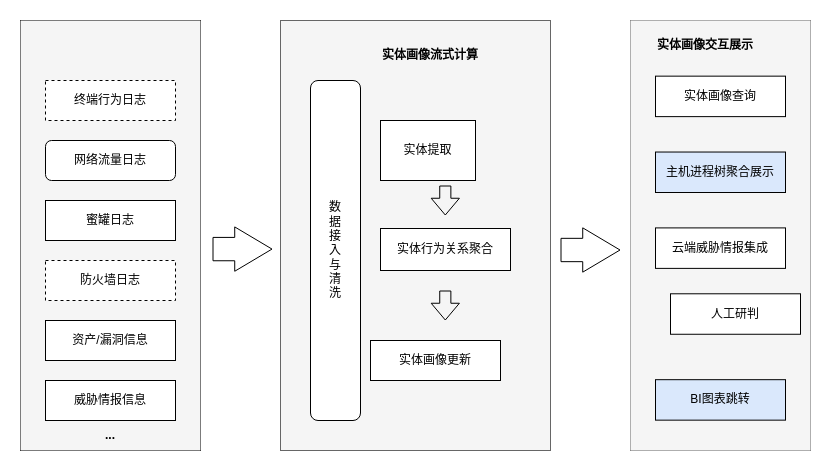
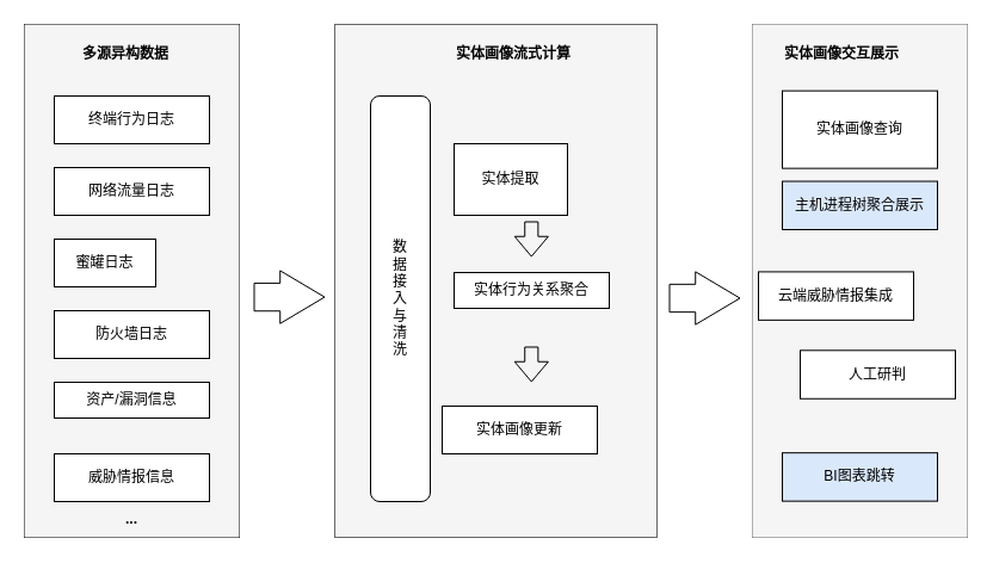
  <mxCell id="0" />
  <mxCell id="1" parent="0" />
  <mxCell id="2" value="" style="rounded=0;whiteSpace=wrap;html=1;fillColor=#f5f5f5;fontColor=#333333;strokeColor=#666666;" vertex="1" parent="1"><mxGeometry x="280" y="20" width="270" height="430" as="geometry" /></mxCell>
- <mxCell id="3" value="实体画像流式计算" style="text;html=1;strokeColor=none;fillColor=none;align=center;verticalAlign=middle;whiteSpace=wrap;rounded=0;fontStyle=1" vertex="1" parent="1"><mxGeometry x="365" y="40" width="130" height="30" as="geometry" /></mxCell>
+ <mxCell id="3" value="实体画像流式计算" style="text;html=1;strokeColor=none;fillColor=none;align=center;verticalAlign=middle;whiteSpace=wrap;rounded=0;fontStyle=1" vertex="1" parent="1"><mxGeometry x="365" y="30" width="130" height="30" as="geometry" /></mxCell>
  <mxCell id="4" value="数&lt;br&gt;据&lt;br&gt;接&lt;br&gt;入&lt;br&gt;与&lt;br&gt;清&lt;br&gt;洗" style="html=1;whiteSpace=wrap;horizontal=1;gradientColor=none;strokeColor=default;rounded=1;" vertex="1" parent="1"><mxGeometry x="310" y="80" width="50" height="340" as="geometry" /></mxCell>
  <mxCell id="5" value="" style="shape=flexArrow;endArrow=classic;html=1;rounded=0;width=23.333;endSize=12.092;" edge="1" parent="1"><mxGeometry width="50" height="50" relative="1" as="geometry"><mxPoint x="212" y="248.58" as="sourcePoint" /><mxPoint x="272" y="248.58" as="targetPoint" /></mxGeometry></mxCell>
  <mxCell id="6" value="实体提取" style="rounded=0;whiteSpace=wrap;html=1;" vertex="1" parent="1"><mxGeometry x="380" y="120" width="95" height="60" as="geometry" /></mxCell>
- <mxCell id="7" value="实体行为关系聚合" style="rounded=0;whiteSpace=wrap;html=1;" vertex="1" parent="1"><mxGeometry x="380" y="228" width="130" height="42" as="geometry" /></mxCell>
+ <mxCell id="7" value="实体行为关系聚合" style="rounded=0;whiteSpace=wrap;html=1;" vertex="1" parent="1"><mxGeometry x="380" y="228" width="130" height="30" as="geometry" /></mxCell>
  <mxCell id="8" value="实体画像更新" style="rounded=0;whiteSpace=wrap;html=1;" vertex="1" parent="1"><mxGeometry x="370" y="340" width="130" height="40" as="geometry" /></mxCell>
  <mxCell id="9" value="" style="shape=flexArrow;endArrow=classic;html=1;rounded=0;width=23.333;endSize=12.092;" edge="1" parent="1"><mxGeometry width="50" height="50" relative="1" as="geometry"><mxPoint x="560" y="249.5" as="sourcePoint" /><mxPoint x="620" y="249.5" as="targetPoint" /></mxGeometry></mxCell>
  <mxCell id="10" value="" style="shape=flexArrow;endArrow=classic;html=1;rounded=0;width=11.111;endSize=5.247;endWidth=16.08;" edge="1" parent="1"><mxGeometry width="50" height="50" relative="1" as="geometry"><mxPoint x="444.8" y="185" as="sourcePoint" /><mxPoint x="444.8" y="215" as="targetPoint" /></mxGeometry></mxCell>
  <mxCell id="11" value="" style="shape=flexArrow;endArrow=classic;html=1;rounded=0;width=11.111;endSize=5.247;endWidth=16.08;" edge="1" parent="1"><mxGeometry width="50" height="50" relative="1" as="geometry"><mxPoint x="444.8" y="290" as="sourcePoint" /><mxPoint x="444.8" y="320" as="targetPoint" /></mxGeometry></mxCell>
  <mxCell id="12" value="" style="group;strokeColor=#666666;fillColor=#f5f5f5;fontColor=#333333;" vertex="1" connectable="0" parent="1"><mxGeometry x="630" y="20" width="180" height="430" as="geometry" /></mxCell>
  <mxCell id="13" value="" style="rounded=0;whiteSpace=wrap;html=1;strokeColor=none;fillColor=#f5f5f5;fontColor=#333333;" vertex="1" parent="12"><mxGeometry width="180" height="430" as="geometry" /></mxCell>
  <mxCell id="14" value="实体画像交互展示" style="text;html=1;strokeColor=none;fillColor=none;align=center;verticalAlign=middle;whiteSpace=wrap;rounded=0;fontStyle=1" vertex="1" parent="12"><mxGeometry x="10" y="10.059" width="130" height="30.353" as="geometry" /></mxCell>
- <mxCell id="15" value="实体画像查询" style="rounded=0;whiteSpace=wrap;html=1;" vertex="1" parent="12"><mxGeometry x="25" y="55.647" width="130" height="40.471" as="geometry" /></mxCell>
+ <mxCell id="15" value="实体画像查询" style="rounded=0;whiteSpace=wrap;html=1;" vertex="1" parent="12"><mxGeometry x="25" y="55.647" width="130" height="65" as="geometry" /></mxCell>
  <mxCell id="16" value="主机进程树聚合展示" style="rounded=0;whiteSpace=wrap;html=1;fillColor=#dae8fc;" vertex="1" parent="12"><mxGeometry x="25" y="131.529" width="130" height="40.471" as="geometry" /></mxCell>
- <mxCell id="17" value="云端威胁情报集成" style="rounded=0;whiteSpace=wrap;html=1;" vertex="1" parent="12"><mxGeometry x="25" y="207.412" width="130" height="40.471" as="geometry" /></mxCell>
+ <mxCell id="17" value="云端威胁情报集成" style="rounded=0;whiteSpace=wrap;html=1;" vertex="1" parent="12"><mxGeometry x="5" y="207.412" width="130" height="40.471" as="geometry" /></mxCell>
  <mxCell id="18" value="人工研判" style="rounded=0;whiteSpace=wrap;html=1;" vertex="1" parent="12"><mxGeometry x="40" y="273.294" width="130" height="40.471" as="geometry" /></mxCell>
  <mxCell id="19" value="BI图表跳转" style="rounded=0;whiteSpace=wrap;html=1;fillColor=#dae8fc;" vertex="1" parent="12"><mxGeometry x="25" y="359.176" width="130" height="40.471" as="geometry" /></mxCell>
  <mxCell id="20" value="" style="group;strokeColor=default;" vertex="1" connectable="0" parent="1"><mxGeometry x="20" y="20" width="180" height="430" as="geometry" /></mxCell>
  <mxCell id="21" value="" style="rounded=0;whiteSpace=wrap;html=1;strokeColor=none;fillColor=#f5f5f5;fontColor=#333333;" vertex="1" parent="20"><mxGeometry width="180" height="430" as="geometry" /></mxCell>
- <mxCell id="23" value="终端行为日志" style="rounded=0;whiteSpace=wrap;html=1;dashed=1;" vertex="1" parent="20"><mxGeometry x="25" y="60" width="130" height="40" as="geometry" /></mxCell>
- <mxCell id="24" value="网络流量日志" style="whiteSpace=wrap;html=1;rounded=1;" vertex="1" parent="20"><mxGeometry x="25" y="120" width="130" height="40" as="geometry" /></mxCell>
- <mxCell id="25" value="资产/漏洞信息" style="rounded=0;whiteSpace=wrap;html=1;" vertex="1" parent="20"><mxGeometry x="25" y="300" width="130" height="40" as="geometry" /></mxCell>
- <mxCell id="26" value="蜜罐日志" style="rounded=0;whiteSpace=wrap;html=1;" vertex="1" parent="20"><mxGeometry x="25" y="180" width="130" height="40" as="geometry" /></mxCell>
- <mxCell id="27" value="防火墙日志" style="rounded=0;whiteSpace=wrap;html=1;dashed=1;" vertex="1" parent="20"><mxGeometry x="25" y="240" width="130" height="40" as="geometry" /></mxCell>
+ <mxCell id="22" value="多源异构数据" style="text;html=1;strokeColor=none;fillColor=none;align=center;verticalAlign=middle;whiteSpace=wrap;rounded=0;fontStyle=1" vertex="1" parent="20"><mxGeometry x="20" y="10" width="130" height="30" as="geometry" /></mxCell>
+ <mxCell id="23" value="终端行为日志" style="rounded=0;whiteSpace=wrap;html=1;" vertex="1" parent="20"><mxGeometry x="25" y="60" width="130" height="40" as="geometry" /></mxCell>
+ <mxCell id="24" value="网络流量日志" style="rounded=0;whiteSpace=wrap;html=1;" vertex="1" parent="20"><mxGeometry x="25" y="120" width="130" height="40" as="geometry" /></mxCell>
+ <mxCell id="25" value="资产/漏洞信息" style="rounded=0;whiteSpace=wrap;html=1;" vertex="1" parent="20"><mxGeometry x="25" y="300" width="130" height="30" as="geometry" /></mxCell>
+ <mxCell id="26" value="蜜罐日志" style="rounded=0;whiteSpace=wrap;html=1;" vertex="1" parent="20"><mxGeometry x="25" y="180" width="85" height="40" as="geometry" /></mxCell>
+ <mxCell id="27" value="防火墙日志" style="rounded=0;whiteSpace=wrap;html=1;" vertex="1" parent="20"><mxGeometry x="25" y="240" width="130" height="40" as="geometry" /></mxCell>
  <mxCell id="28" value="威胁情报信息" style="rounded=0;whiteSpace=wrap;html=1;" vertex="1" parent="20"><mxGeometry x="25" y="360" width="130" height="40" as="geometry" /></mxCell>
  <mxCell id="29" value="&lt;b&gt;...&lt;/b&gt;" style="text;html=1;strokeColor=none;fillColor=none;align=center;verticalAlign=middle;whiteSpace=wrap;rounded=0;" vertex="1" parent="20"><mxGeometry x="60" y="400" width="60" height="30" as="geometry" /></mxCell>
